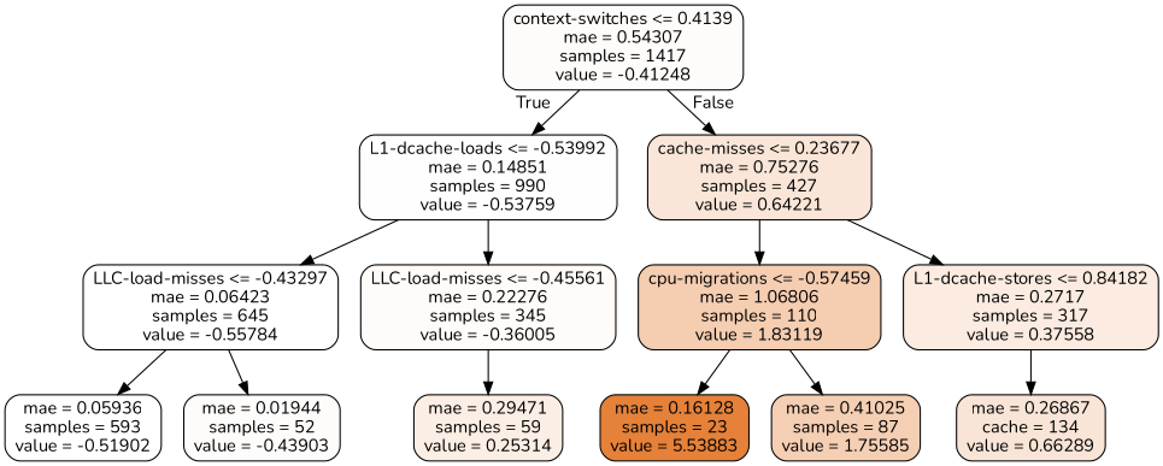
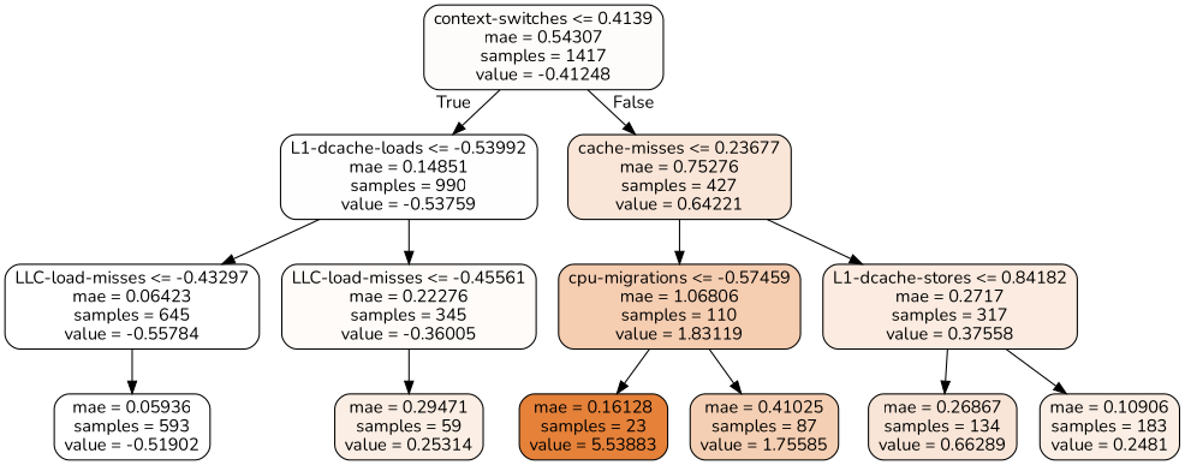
  digraph {
    fontname=Nunito
    node [color=black fillcolor="#e5813900" fontname=Nunito shape=box style="filled, rounded"]
    edge [fontname=Nunito]
    n1 [fillcolor="#e5813906" label="context-switches <= 0.4139\nmae = 0.54307\nsamples = 1417\nvalue = -0.41248"]
    n2 [fillcolor="#e5813901" label="L1-dcache-loads <= -0.53992\nmae = 0.14851\nsamples = 990\nvalue = -0.53759"]
    n3 [fillcolor="#e5813932" label="cache-misses <= 0.23677\nmae = 0.75276\nsamples = 427\nvalue = 0.64221"]
    n4 [label="LLC-load-misses <= -0.43297\nmae = 0.06423\nsamples = 645\nvalue = -0.55784"]
    n5 [fillcolor="#e5813908" label="LLC-load-misses <= -0.45561\nmae = 0.22276\nsamples = 345\nvalue = -0.36005"]
    n6 [fillcolor="#e5813964" label="cpu-migrations <= -0.57459\nmae = 1.06806\nsamples = 110\nvalue = 1.83119"]
    n7 [fillcolor="#e5813927" label="L1-dcache-stores <= 0.84182\nmae = 0.2717\nsamples = 317\nvalue = 0.37558"]
    n8 [label="mae = 0.05936\nsamples = 593\nvalue = -0.51902"]
-   n9 [fillcolor="#e5813905" label="mae = 0.01944\nsamples = 52\nvalue = -0.43903"]
    n10 [fillcolor="#e5813922" label="mae = 0.29471\nsamples = 59\nvalue = 0.25314"]
    n11 [fillcolor="#e58139ff" label="mae = 0.16128\nsamples = 23\nvalue = 5.53883"]
    n12 [fillcolor="#e5813961" label="mae = 0.41025\nsamples = 87\nvalue = 1.75585"]
-   n13 [fillcolor="#e5813933" label="mae = 0.26867\ncache = 134\nvalue = 0.66289"]
+   n13 [fillcolor="#e5813933" label="mae = 0.26867\nsamples = 134\nvalue = 0.66289"]
+   n14 [fillcolor="#e5813922" label="mae = 0.10906\nsamples = 183\nvalue = 0.2481"]
    n1 -> n2 [headlabel=True labelangle=45 labeldistance=2.5]
    n1 -> n3 [headlabel=False labelangle=-45 labeldistance=2.5]
    n2 -> n4
    n2 -> n5
    n3 -> n6
    n3 -> n7
    n4 -> n8
-   n4 -> n9
    n5 -> n10
    n6 -> n11
    n6 -> n12
    n7 -> n13
+   n7 -> n14
  }
